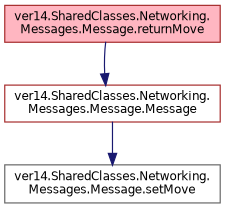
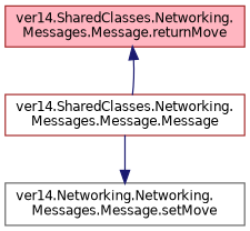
  digraph {
    rankdir=TB
    node [color=brown fillcolor=white fontname=Helvetica fontsize=10 shape=record style=filled]
    edge [color=midnightblue fontname=Helvetica fontsize=10 labelfontname=Helvetica labelfontsize=10 style=solid]
    n1 [fillcolor=lightpink fontcolor=black height=0.2 label="ver14.SharedClasses.Networking.\lMessages.Message.returnMove" width=0.4]
    n2 [height=0.2 label="ver14.SharedClasses.Networking.\lMessages.Message.Message" width=0.4]
-   n3 [color=gray40 height=0.2 label="ver14.SharedClasses.Networking.\lMessages.Message.setMove" width=0.4]
-   n1 -> n2
+   n3 [color=gray40 height=0.2 label="ver14.Networking.Networking.\lMessages.Message.setMove" width=0.4]
+   n2 -> n1
    n2 -> n3
  }
